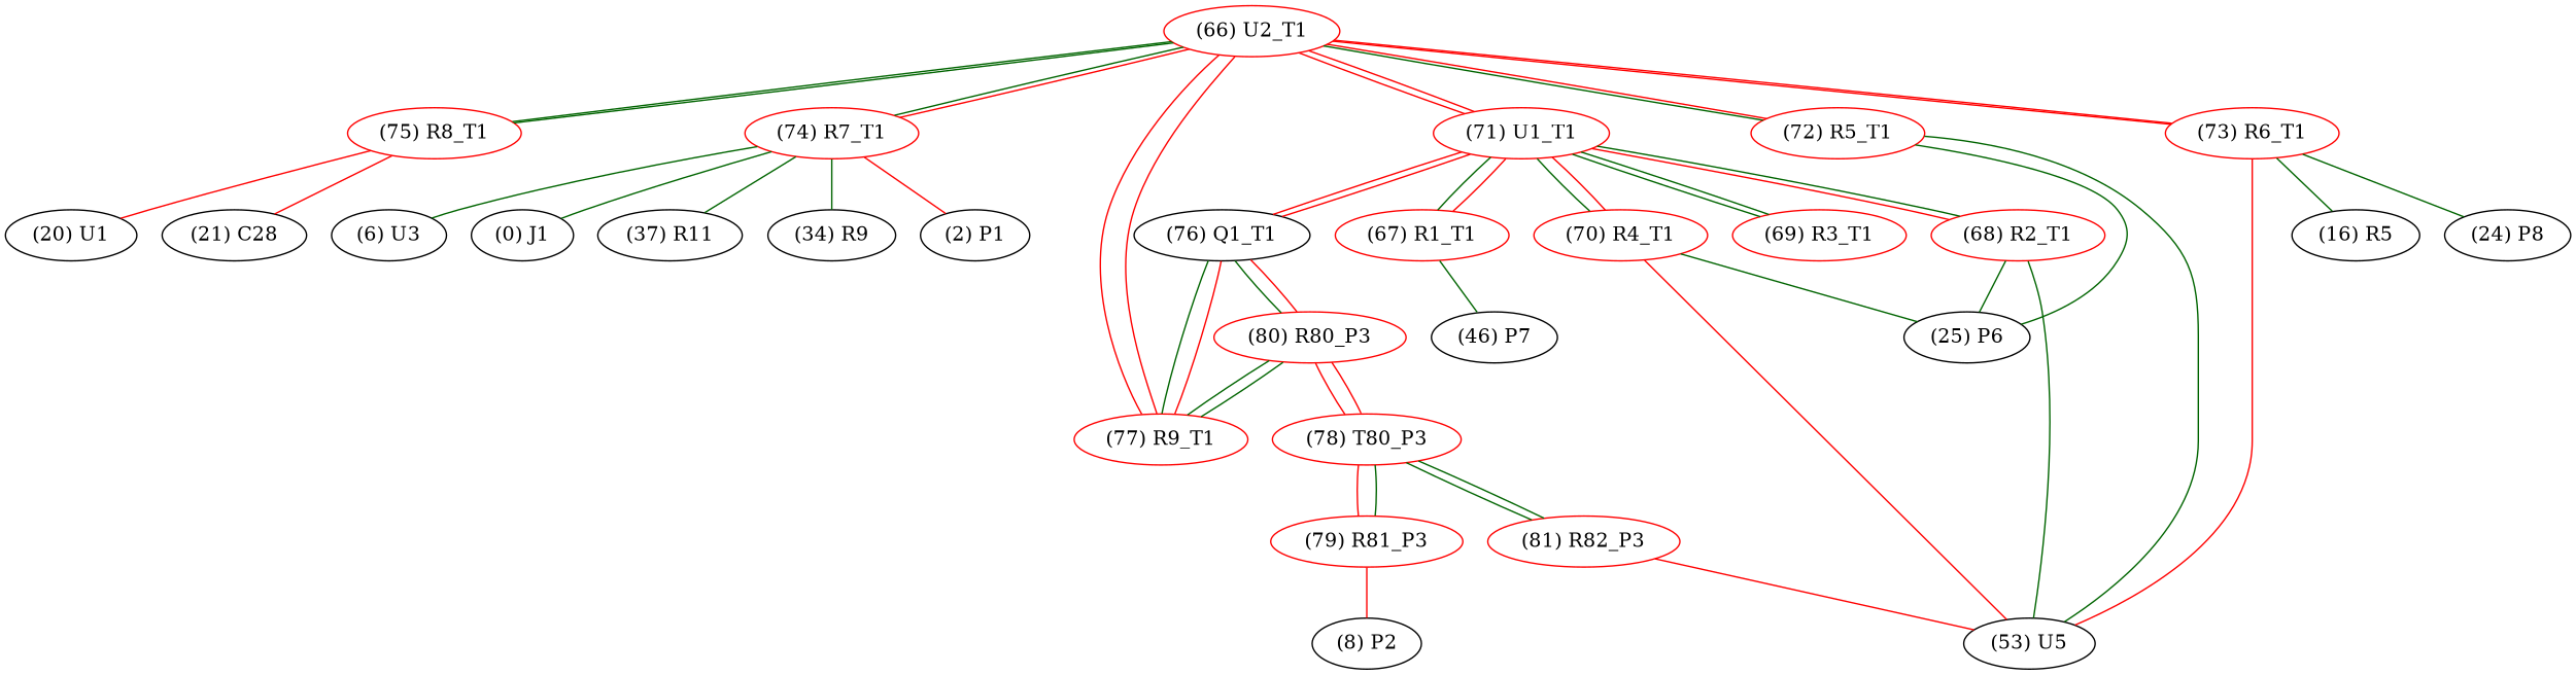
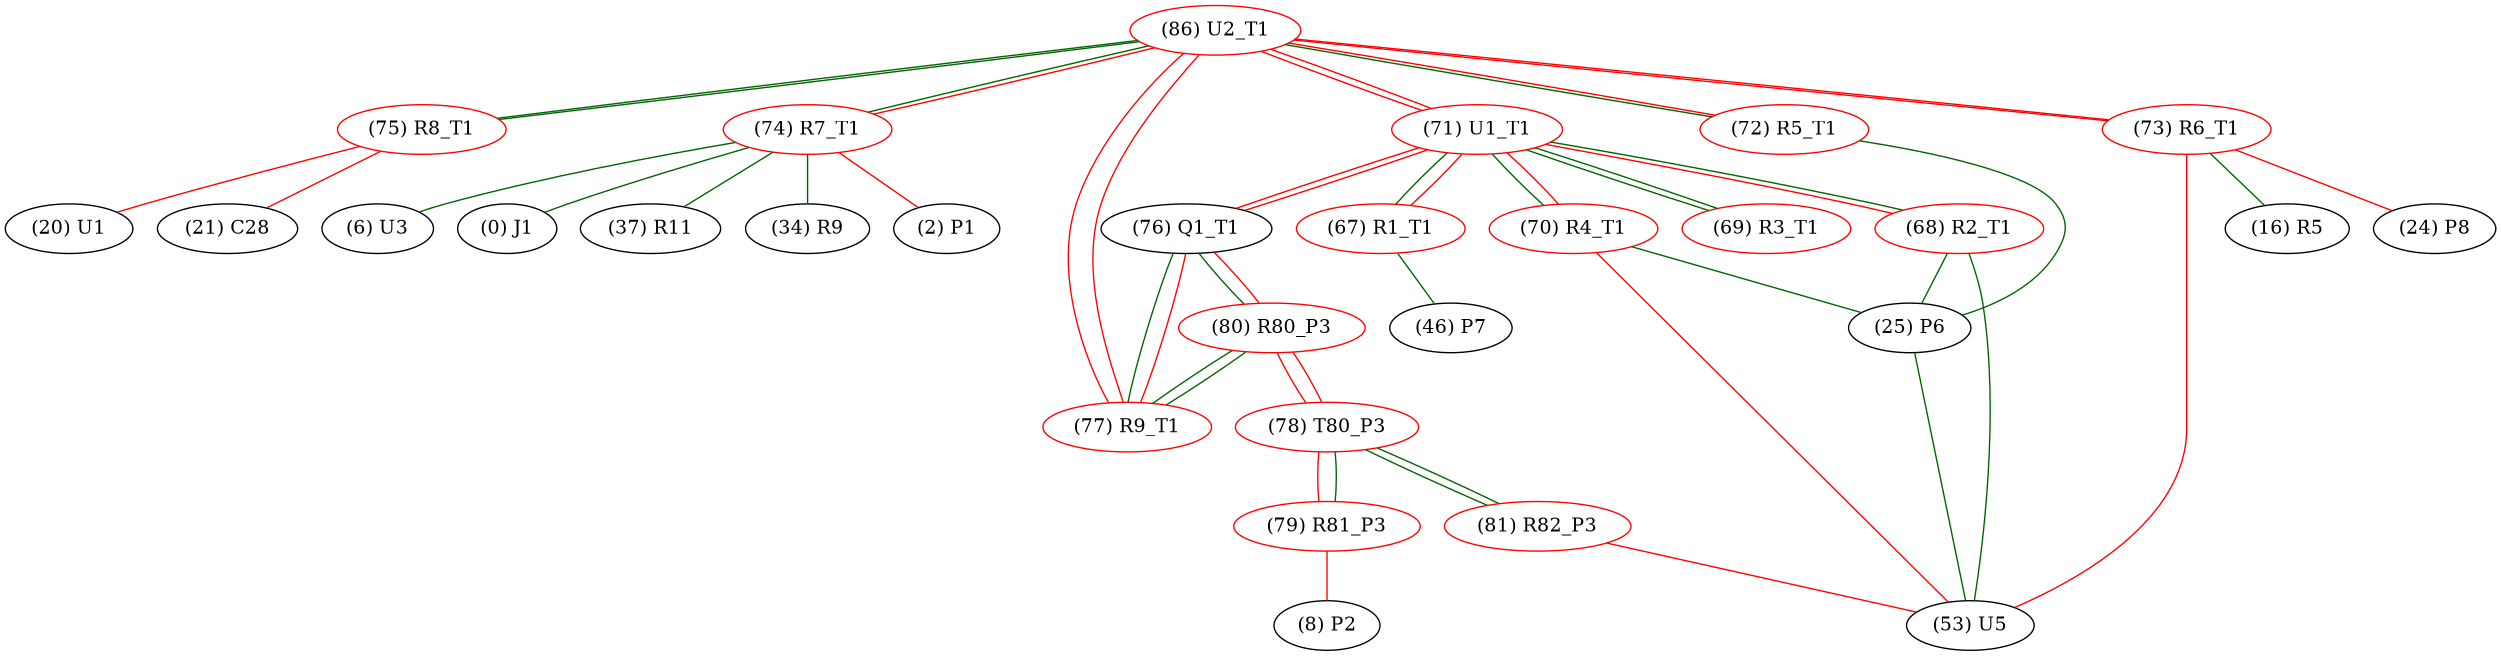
  graph {
    node [color=red]
    edge [color=darkgreen]
-   n1 [label="(66) U2_T1"]
+   n1 [label="(86) U2_T1"]
    n2 [label="(75) R8_T1"]
    n3 [label="(74) R7_T1"]
    n4 [label="(73) R6_T1"]
    n5 [label="(72) R5_T1"]
    n6 [label="(71) U1_T1"]
    n7 [label="(77) R9_T1"]
    n8 [label="(20) U1" color=""]
    n9 [label="(21) C28" color=""]
    n10 [label="(0) J1" color=""]
    n11 [label="(37) R11" color=""]
    n12 [label="(34) R9" color=""]
    n13 [label="(2) P1" color=""]
    n14 [label="(6) U3" color=""]
    n15 [label="(53) U5" color=""]
    n16 [label="(16) R5" color=""]
    n17 [label="(24) P8" color=""]
    n18 [label="(25) P6" color=""]
    n19 [label="(67) R1_T1"]
    n20 [label="(68) R2_T1"]
    n21 [label="(69) R3_T1"]
    n22 [label="(70) R4_T1"]
    n23 [color=black label="(76) Q1_T1"]
    n24 [label="(80) R80_P3"]
    n25 [label="(46) P7" color=""]
    n26 [label="(78) T80_P3"]
    n27 [label="(79) R81_P3"]
    n28 [label="(81) R82_P3"]
    n29 [label="(8) P2" color=""]
    n1 -- n2
    n1 -- n3
    n1 -- n4 [color=red]
    n1 -- n5
    n1 -- n6 [color=red]
    n1 -- n7 [color=red]
    n2 -- n1
    n2 -- n8 [color=red]
    n2 -- n9 [color=red]
    n3 -- n1 [color=red]
    n3 -- n10
    n3 -- n11
    n3 -- n12
    n3 -- n13 [color=red]
    n3 -- n14
    n4 -- n1 [color=red]
    n4 -- n15 [color=red]
    n4 -- n16
-   n4 -- n17
+   n4 -- n17 [color=red]
    n5 -- n1 [color=red]
-   n5 -- n15
+   n18 -- n15
    n5 -- n18
    n6 -- n1 [color=red]
    n6 -- n19
    n6 -- n20 [color=red]
    n6 -- n21
    n6 -- n22
    n6 -- n23 [color=red]
    n7 -- n1 [color=red]
    n7 -- n23 [color=red]
    n7 -- n24
    n19 -- n6 [color=red]
    n19 -- n25
    n20 -- n6
    n20 -- n15
    n20 -- n18
    n21 -- n6
    n22 -- n6 [color=red]
    n22 -- n15 [color=red]
    n22 -- n18
    n23 -- n6 [color=red]
    n23 -- n7
    n23 -- n24
    n24 -- n7
    n24 -- n23 [color=red]
    n24 -- n26 [color=red]
    n26 -- n24 [color=red]
    n26 -- n27 [color=red]
    n26 -- n28
    n27 -- n26
    n27 -- n29 [color=red]
    n28 -- n15 [color=red]
    n28 -- n26
  }
